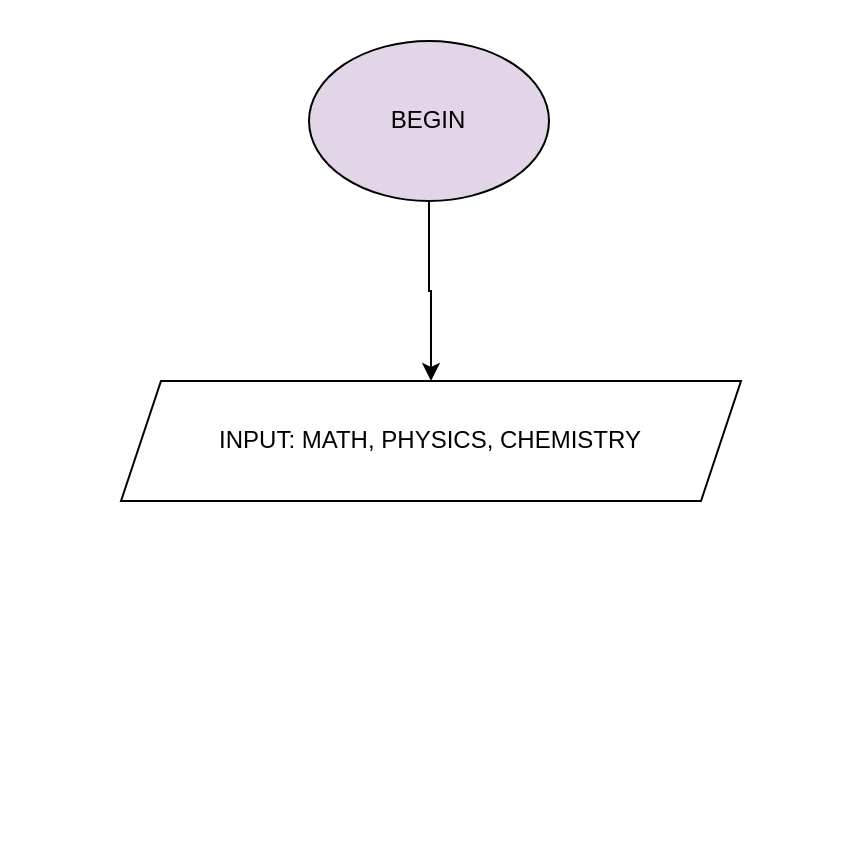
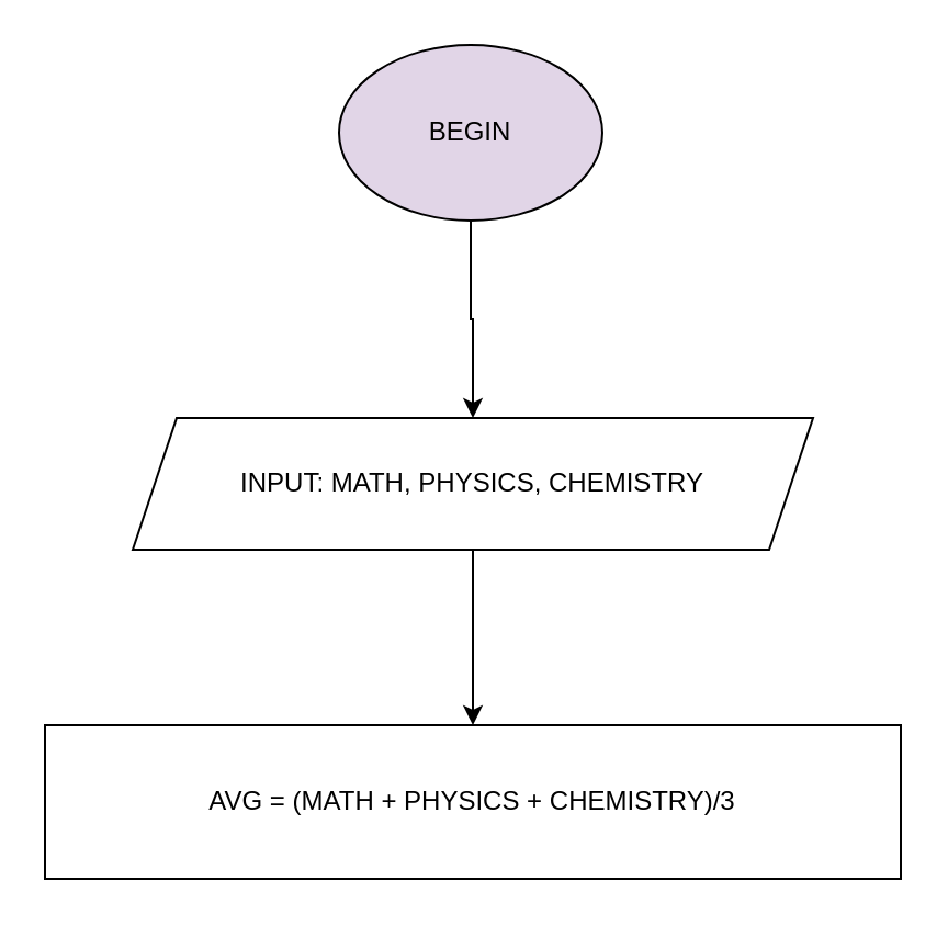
  <mxCell id="0" />
  <mxCell id="1" parent="0" />
  <mxCell id="2" value="" style="edgeStyle=orthogonalEdgeStyle;rounded=0;orthogonalLoop=1;jettySize=auto;html=1;" edge="1" parent="1" source="3" target="5"><mxGeometry relative="1" as="geometry" /></mxCell>
  <mxCell id="3" value="BEGIN" style="ellipse;whiteSpace=wrap;html=1;fillColor=#e1d5e7;" vertex="1" parent="1"><mxGeometry x="154" y="20" width="120" height="80" as="geometry" /></mxCell>
+ <mxCell id="4" value="" style="edgeStyle=orthogonalEdgeStyle;rounded=0;orthogonalLoop=1;jettySize=auto;html=1;" edge="1" parent="1" source="5" target="6"><mxGeometry relative="1" as="geometry" /></mxCell>
  <mxCell id="5" value="INPUT: MATH, PHYSICS, CHEMISTRY" style="shape=parallelogram;perimeter=parallelogramPerimeter;whiteSpace=wrap;html=1;fixedSize=1;" vertex="1" parent="1"><mxGeometry x="60" y="190" width="310" height="60" as="geometry" /></mxCell>
+ <mxCell id="6" value="AVG = (MATH + PHYSICS + CHEMISTRY)/3" style="whiteSpace=wrap;html=1;" vertex="1" parent="1"><mxGeometry x="20" y="330" width="390" height="70" as="geometry" /></mxCell>
